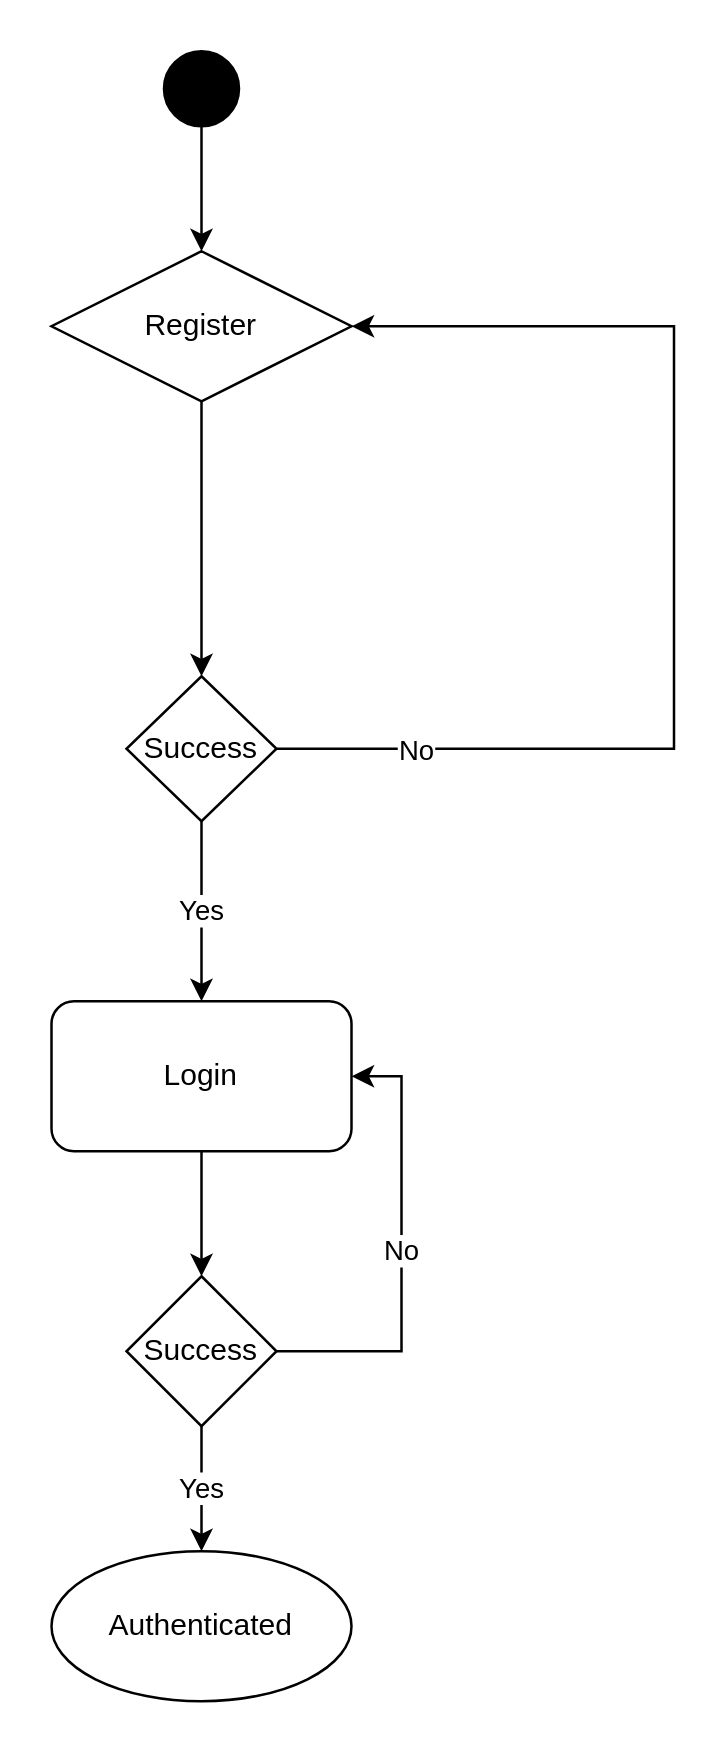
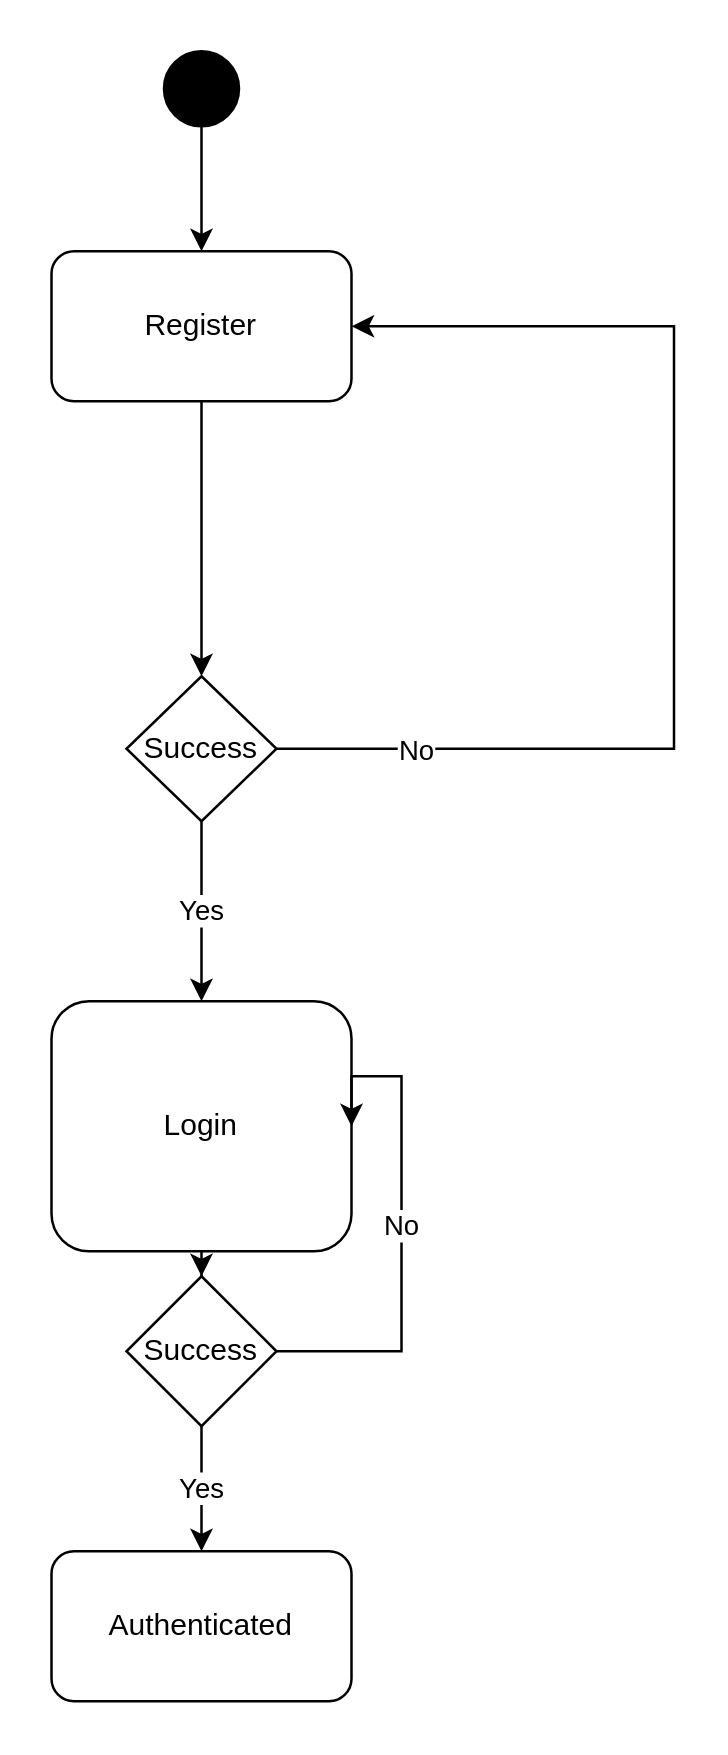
  <mxCell id="0" />
  <mxCell id="1" parent="0" />
  <mxCell id="2" value="" style="edgeStyle=orthogonalEdgeStyle;rounded=0;orthogonalLoop=1;jettySize=auto;html=1;" parent="1" source="3" target="5" edge="1"><mxGeometry relative="1" as="geometry" /></mxCell>
  <mxCell id="3" value="" style="ellipse;whiteSpace=wrap;html=1;fillColor=#000000;" parent="1" vertex="1"><mxGeometry x="65" y="20" width="30" height="30" as="geometry" /></mxCell>
  <mxCell id="4" style="edgeStyle=orthogonalEdgeStyle;rounded=0;orthogonalLoop=1;jettySize=auto;html=1;exitX=0.5;exitY=1;exitDx=0;exitDy=0;" parent="1" source="5" target="9" edge="1"><mxGeometry relative="1" as="geometry" /></mxCell>
- <mxCell id="5" value="Register" style="rhombus;whiteSpace=wrap;html=1;" parent="1" vertex="1"><mxGeometry x="20" y="100" width="120" height="60" as="geometry" /></mxCell>
+ <mxCell id="5" value="Register" style="rounded=1;whiteSpace=wrap;html=1;" parent="1" vertex="1"><mxGeometry x="20" y="100" width="120" height="60" as="geometry" /></mxCell>
  <mxCell id="6" style="edgeStyle=orthogonalEdgeStyle;rounded=0;orthogonalLoop=1;jettySize=auto;html=1;exitX=1;exitY=0.5;exitDx=0;exitDy=0;entryX=1;entryY=0.5;entryDx=0;entryDy=0;" parent="1" source="9" target="5" edge="1"><mxGeometry relative="1" as="geometry"><Array as="points"><mxPoint x="269" y="299" /><mxPoint x="269" y="130" /></Array></mxGeometry></mxCell>
  <mxCell id="7" value="No" style="edgeLabel;html=1;align=center;verticalAlign=middle;resizable=0;points=[];" vertex="1" connectable="0" parent="6"><mxGeometry x="-0.759" relative="1" as="geometry"><mxPoint as="offset" /></mxGeometry></mxCell>
  <mxCell id="8" value="Yes" style="edgeStyle=orthogonalEdgeStyle;rounded=0;orthogonalLoop=1;jettySize=auto;html=1;entryX=0.5;entryY=0;entryDx=0;entryDy=0;" edge="1" parent="1" source="9" target="12"><mxGeometry relative="1" as="geometry" /></mxCell>
  <mxCell id="9" value="Success" style="rhombus;whiteSpace=wrap;html=1;" parent="1" vertex="1"><mxGeometry x="50" y="270" width="60" height="58" as="geometry" /></mxCell>
- <mxCell id="10" value="Authenticated" style="ellipse;whiteSpace=wrap;html=1;" parent="1" vertex="1"><mxGeometry x="20" y="620" width="120" height="60" as="geometry" /></mxCell>
+ <mxCell id="10" value="Authenticated" style="rounded=1;whiteSpace=wrap;html=1;" parent="1" vertex="1"><mxGeometry x="20" y="620" width="120" height="60" as="geometry" /></mxCell>
  <mxCell id="11" style="edgeStyle=orthogonalEdgeStyle;rounded=0;orthogonalLoop=1;jettySize=auto;html=1;entryX=0.5;entryY=0;entryDx=0;entryDy=0;" edge="1" parent="1" source="12" target="15"><mxGeometry relative="1" as="geometry" /></mxCell>
- <mxCell id="12" value="Login" style="rounded=1;whiteSpace=wrap;html=1;" vertex="1" parent="1"><mxGeometry x="20" y="400" width="120" height="60" as="geometry" /></mxCell>
+ <mxCell id="12" value="Login" style="rounded=1;whiteSpace=wrap;html=1;" vertex="1" parent="1"><mxGeometry x="20" y="400" width="120" height="100" as="geometry" /></mxCell>
  <mxCell id="13" value="Yes" style="edgeStyle=orthogonalEdgeStyle;rounded=0;orthogonalLoop=1;jettySize=auto;html=1;exitX=0.5;exitY=1;exitDx=0;exitDy=0;entryX=0.5;entryY=0;entryDx=0;entryDy=0;" edge="1" parent="1" source="15" target="10"><mxGeometry relative="1" as="geometry" /></mxCell>
  <mxCell id="14" value="No" style="edgeStyle=orthogonalEdgeStyle;rounded=0;orthogonalLoop=1;jettySize=auto;html=1;entryX=1;entryY=0.5;entryDx=0;entryDy=0;" edge="1" parent="1" source="15" target="12"><mxGeometry relative="1" as="geometry"><Array as="points"><mxPoint x="160" y="540" /><mxPoint x="160" y="430" /></Array></mxGeometry></mxCell>
  <mxCell id="15" value="Success" style="rhombus;whiteSpace=wrap;html=1;" vertex="1" parent="1"><mxGeometry x="50" y="510" width="60" height="60" as="geometry" /></mxCell>
